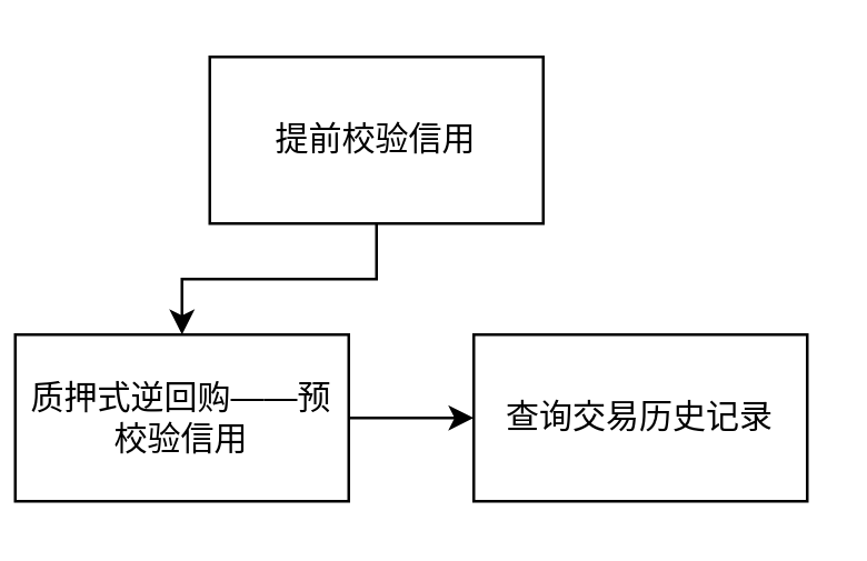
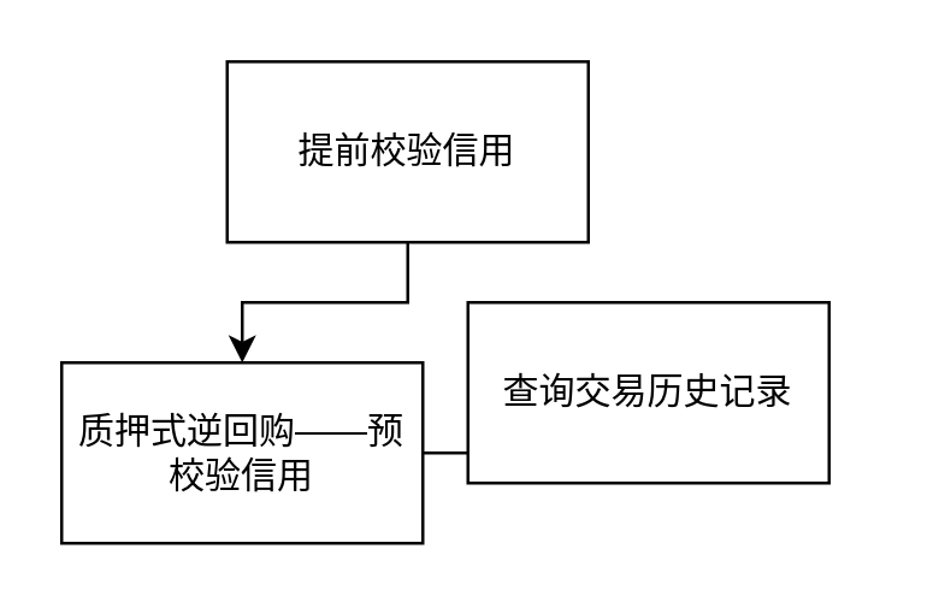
  <mxCell id="0" />
  <mxCell id="1" parent="0" />
  <mxCell id="2" value="" style="edgeStyle=orthogonalEdgeStyle;rounded=0;orthogonalLoop=1;jettySize=auto;html=1;" edge="1" parent="1" source="3" target="5"><mxGeometry relative="1" as="geometry" /></mxCell>
  <mxCell id="3" value="提前校验信用" style="rounded=0;whiteSpace=wrap;html=1;" vertex="1" parent="1"><mxGeometry x="75" y="20" width="120" height="60" as="geometry" /></mxCell>
  <mxCell id="4" value="" style="edgeStyle=orthogonalEdgeStyle;rounded=0;orthogonalLoop=1;jettySize=auto;html=1;" edge="1" parent="1" source="5" target="6"><mxGeometry relative="1" as="geometry" /></mxCell>
- <mxCell id="5" value="质押式逆回购——预校验信用" style="whiteSpace=wrap;html=1;rounded=0;" vertex="1" parent="1"><mxGeometry x="5" y="120" width="120" height="60" as="geometry" /></mxCell>
- <mxCell id="6" value="查询交易历史记录" style="whiteSpace=wrap;html=1;rounded=0;" vertex="1" parent="1"><mxGeometry x="170" y="120" width="120" height="60" as="geometry" /></mxCell>
+ <mxCell id="5" value="质押式逆回购——预校验信用" style="whiteSpace=wrap;html=1;rounded=0;" vertex="1" parent="1"><mxGeometry y="120" width="120" height="60" as="geometry" x="20" /></mxCell>
+ <mxCell id="6" value="查询交易历史记录" style="whiteSpace=wrap;html=1;rounded=0;" vertex="1" parent="1"><mxGeometry x="155" y="100" width="120" height="60" as="geometry" /></mxCell>
